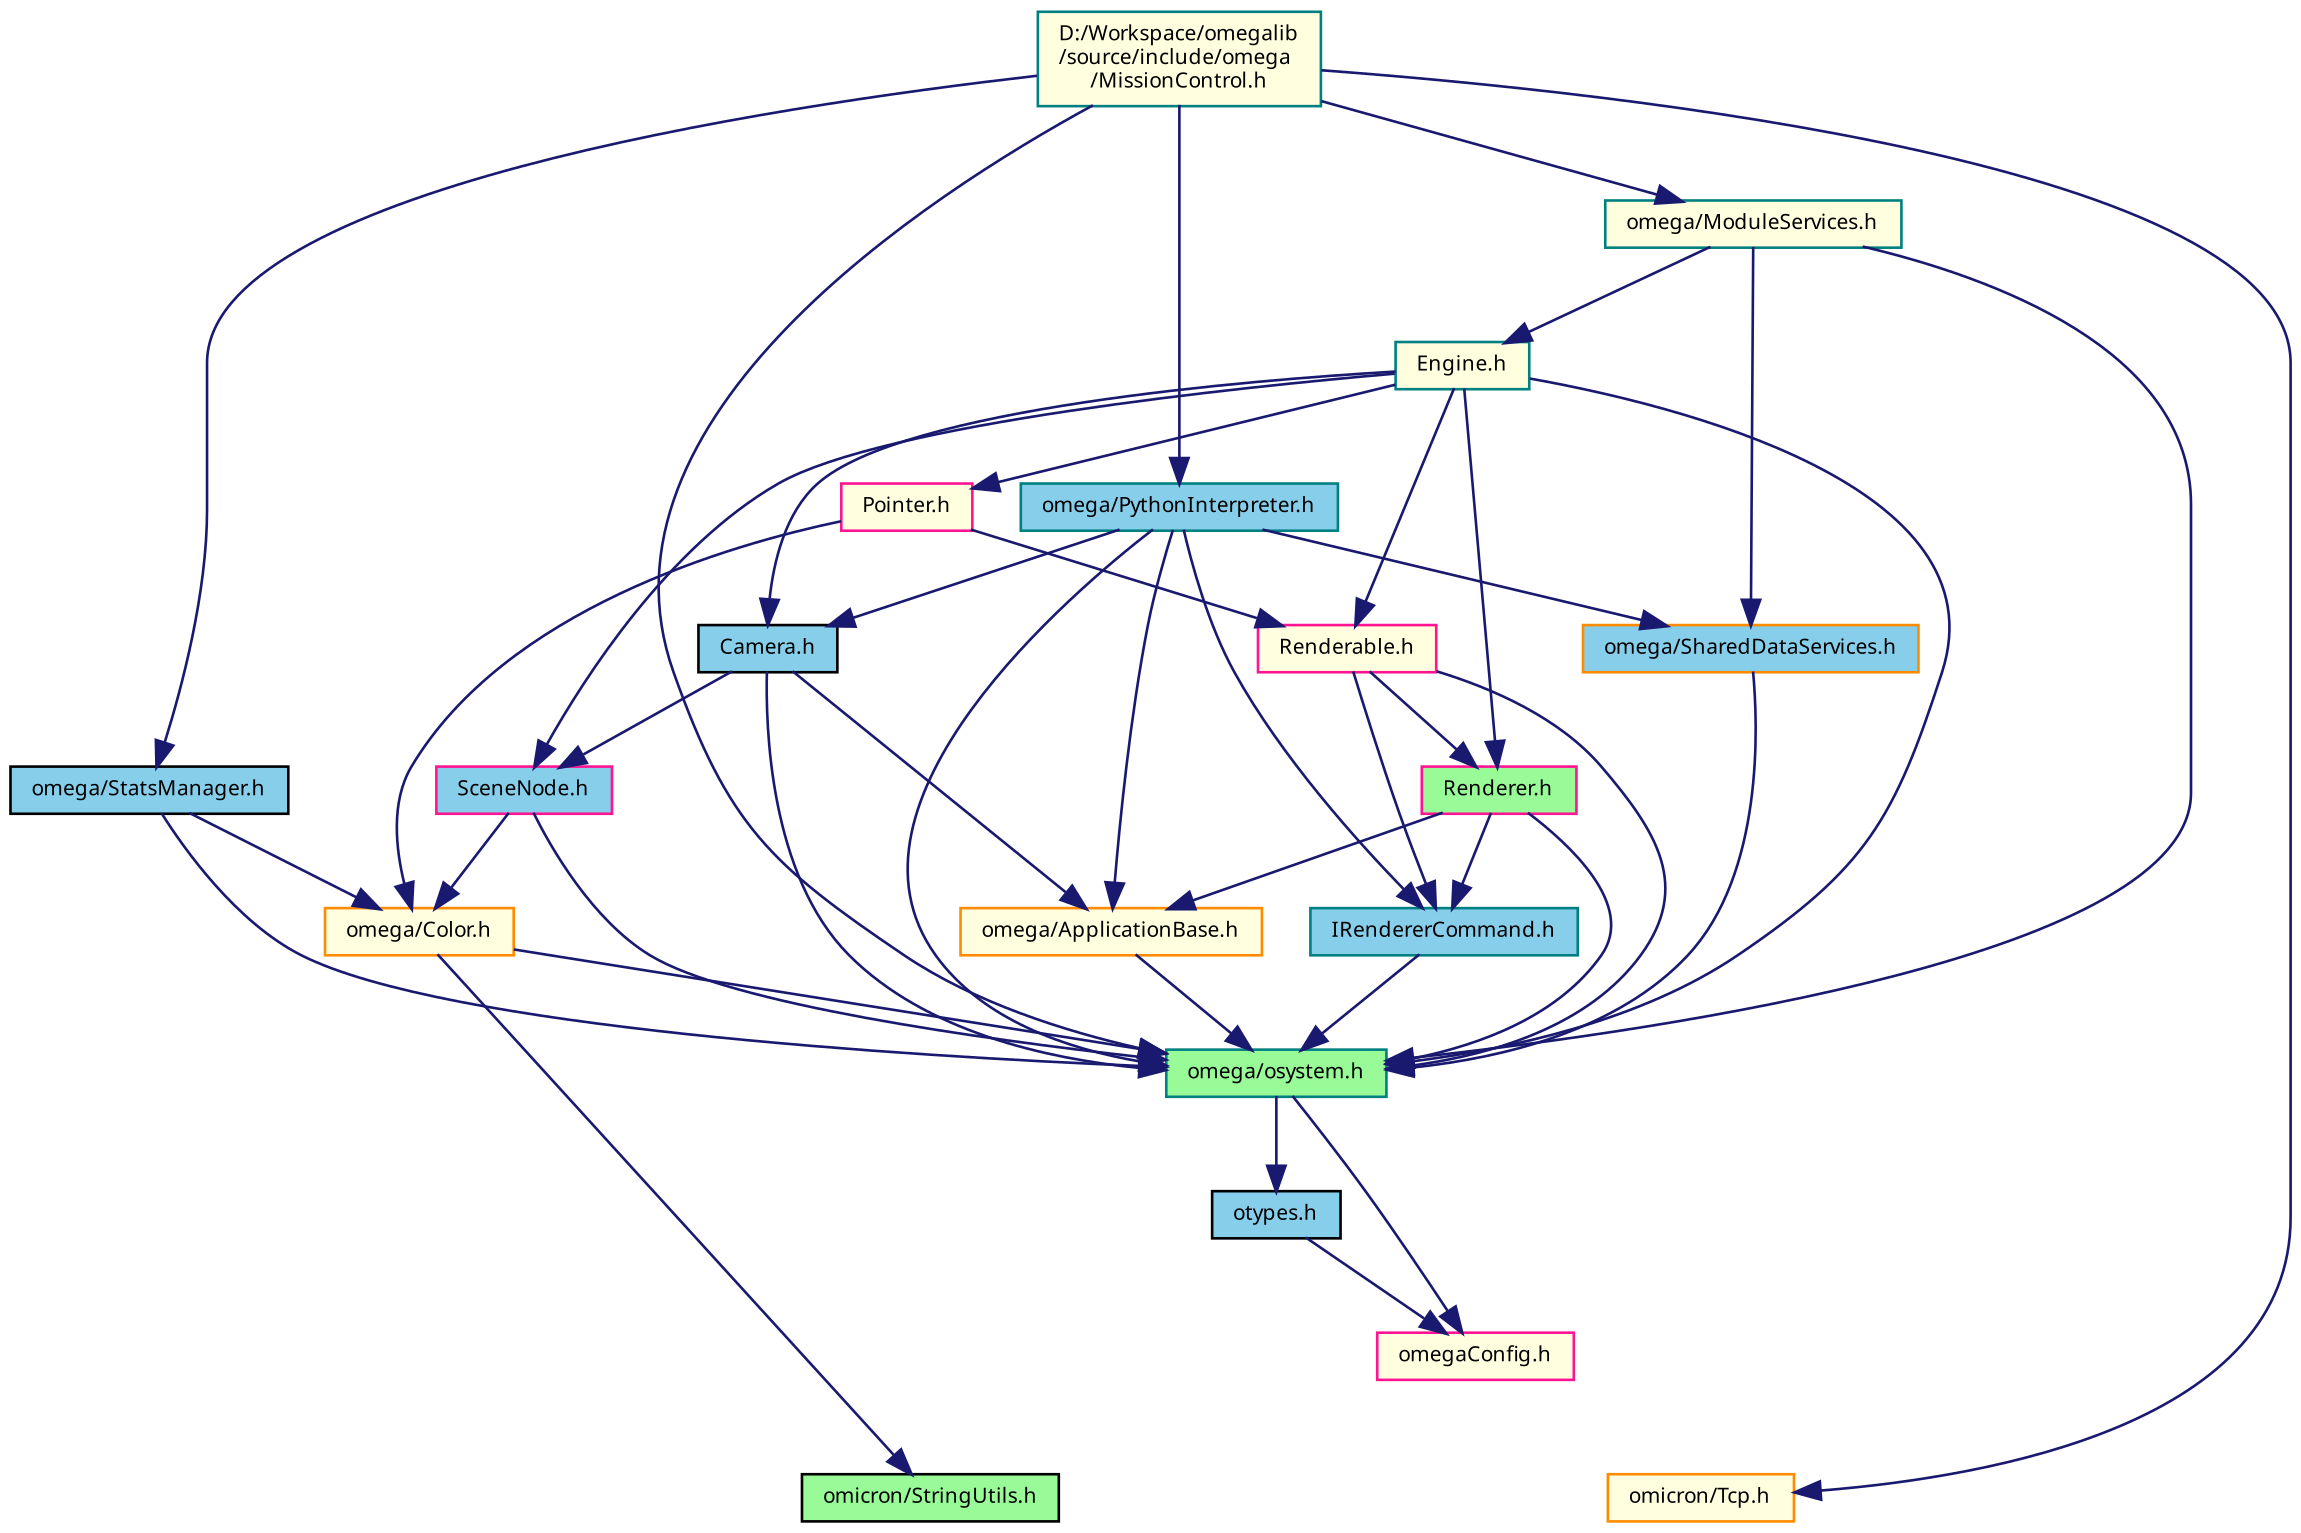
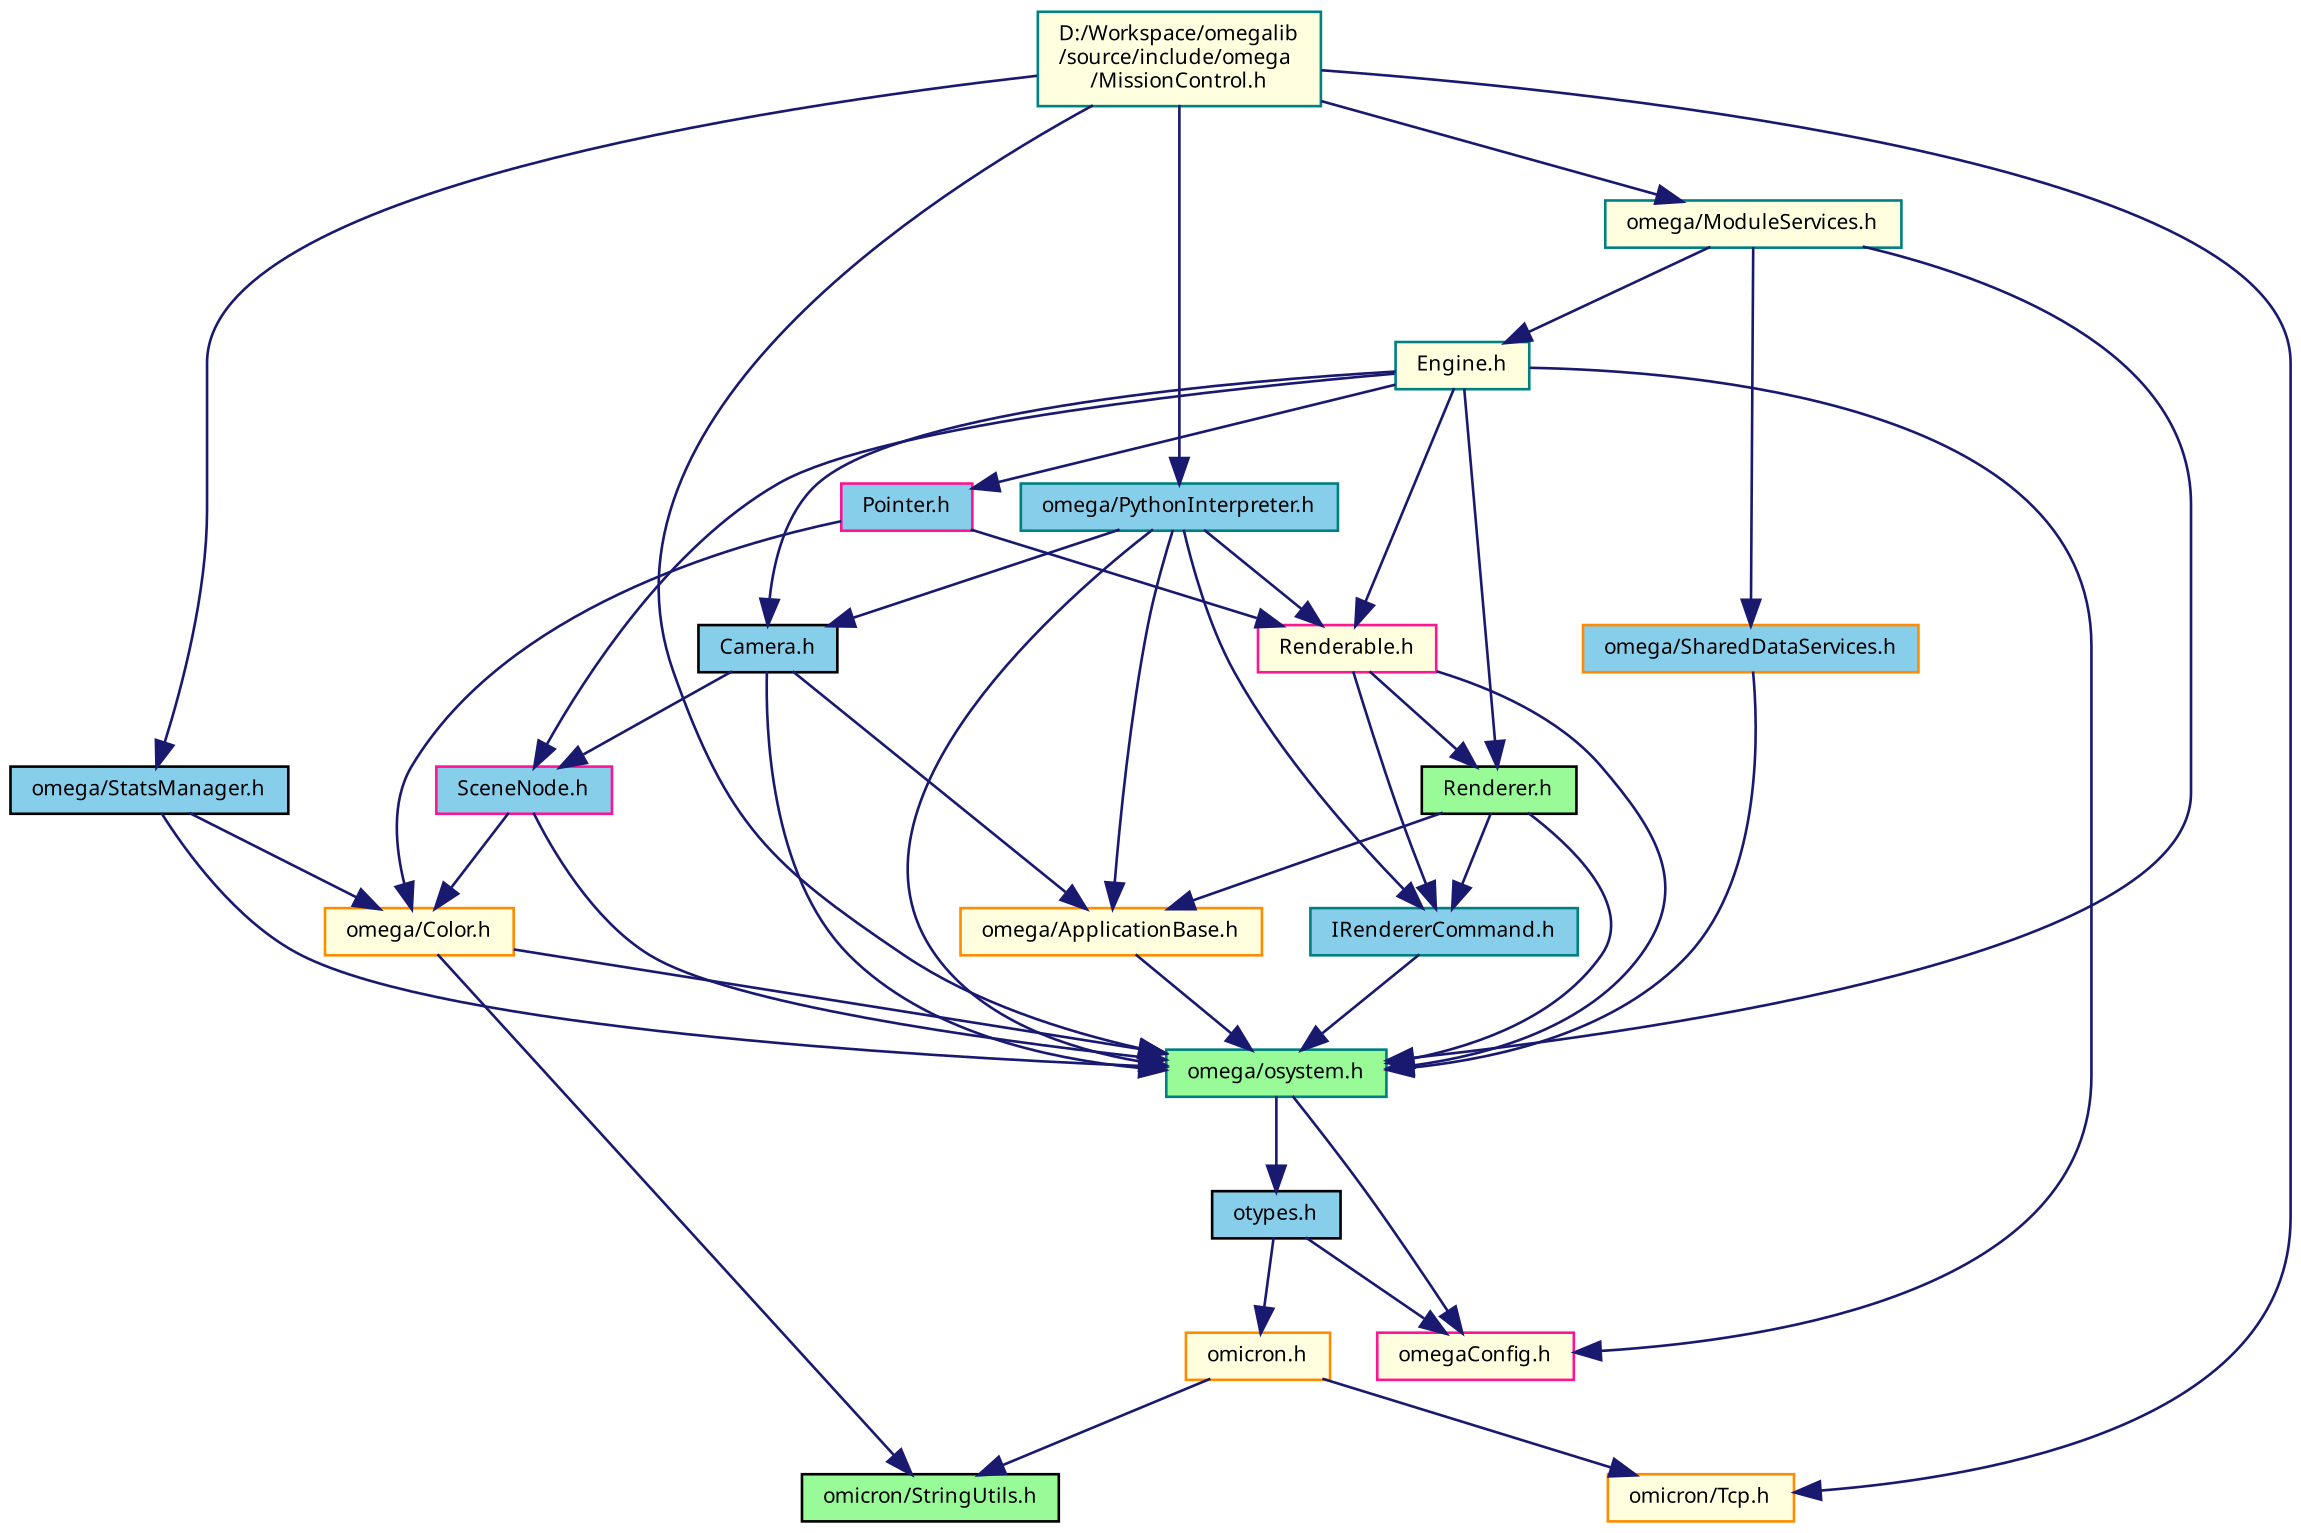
  digraph {
    node [color=teal fillcolor=lightyellow fontname="FreeSans.ttf" fontsize=8 shape=record style=filled]
    edge [color=midnightblue fontname="FreeSans.ttf" fontsize=8 labelfontname="FreeSans.ttf" labelfontsize=8 style=solid]
    n1 [fontcolor=black height=0.2 label="D:/Workspace/omegalib\l/source/include/omega\l/MissionControl.h" width=0.4]
    n2 [fillcolor=palegreen height=0.2 label="omega/osystem.h" width=0.4]
    n3 [color=darkorange height=0.2 label="omicron/Tcp.h" width=0.4]
    n4 [color=black fillcolor=skyblue height=0.2 label="omega/StatsManager.h" width=0.4]
    n5 [height=0.2 label="omega/ModuleServices.h" width=0.4]
    n6 [fillcolor=skyblue height=0.2 label="omega/PythonInterpreter.h" width=0.4]
    n7 [color=deeppink height=0.2 label="omegaConfig.h" width=0.4]
    n8 [color=black fillcolor=skyblue height=0.2 label="otypes.h" width=0.4]
    n9 [color=darkorange height=0.2 label="omega/Color.h" width=0.4]
    n10 [height=0.2 label="Engine.h" width=0.4]
    n11 [color=darkorange fillcolor=skyblue height=0.2 label="omega/SharedDataServices.h" width=0.4]
    n12 [color=black fillcolor=skyblue height=0.2 label="Camera.h" width=0.4]
    n13 [fillcolor=skyblue height=0.2 label="IRendererCommand.h" width=0.4]
    n14 [color=darkorange height=0.2 label="omega/ApplicationBase.h" width=0.4]
+   n15 [color=darkorange height=0.2 label="omicron.h" width=0.4]
    n16 [color=black fillcolor=palegreen height=0.2 label="omicron/StringUtils.h" width=0.4]
-   n17 [color=deeppink fillcolor=palegreen height=0.2 label="Renderer.h" width=0.4]
+   n17 [color=black fillcolor=palegreen height=0.2 label="Renderer.h" width=0.4]
    n18 [color=deeppink fillcolor=skyblue height=0.2 label="SceneNode.h" width=0.4]
-   n19 [color=deeppink height=0.2 label="Pointer.h" width=0.4]
+   n19 [color=deeppink fillcolor=skyblue height=0.2 label="Pointer.h" width=0.4]
    n20 [color=deeppink height=0.2 label="Renderable.h" width=0.4]
    n1 -> n2
    n1 -> n3
    n1 -> n4
    n1 -> n5
    n1 -> n6
    n2 -> n7
    n2 -> n8
    n4 -> n2
    n4 -> n9
    n5 -> n2
    n5 -> n10
    n5 -> n11
    n6 -> n2
-   n6 -> n11
+   n6 -> n20
    n6 -> n12
    n6 -> n13
    n6 -> n14
    n8 -> n7
+   n8 -> n15
    n9 -> n2
    n9 -> n16
-   n10 -> n2
+   n10 -> n7
    n10 -> n12
    n10 -> n17
    n10 -> n18
    n10 -> n19
    n10 -> n20
    n11 -> n2
    n12 -> n2
    n12 -> n14
    n12 -> n18
    n13 -> n2
    n14 -> n2
+   n15 -> n3
+   n15 -> n16
    n17 -> n2
    n17 -> n13
    n17 -> n14
    n18 -> n2
    n18 -> n9
    n19 -> n9
    n19 -> n20
    n20 -> n2
    n20 -> n13
    n20 -> n17
  }
